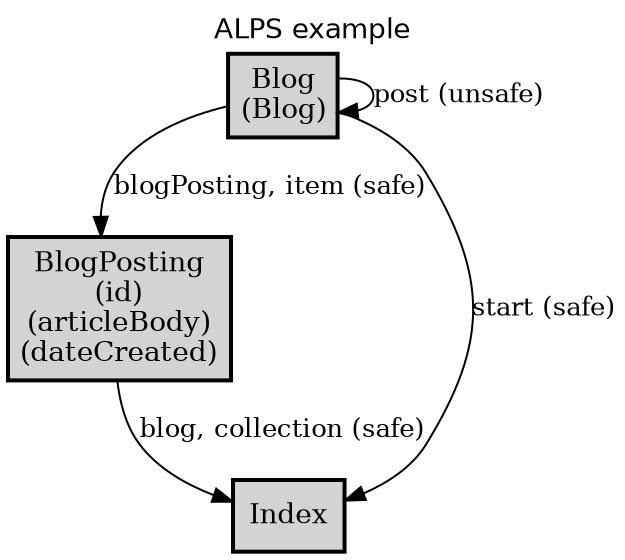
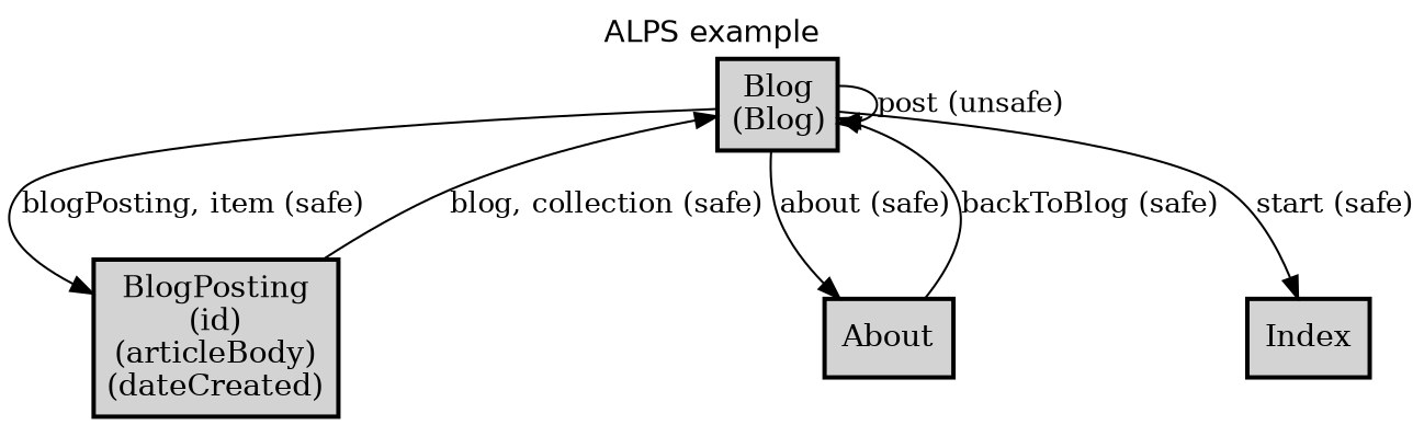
  digraph {
    fontname=Helvetica
    label="ALPS example"
    labelloc=t
    node [fillcolor=lightgray shape=box style="bold,filled"]
    edge [fontsize=13]
    n1 [label=<<table cellspacing="0" cellpadding="5" border="0"><tr><td>Blog<br />(Blog)<br /></td></tr></table>> margin=0.02]
    n2 [label=<<table cellspacing="0" cellpadding="5" border="0"><tr><td>BlogPosting<br />(id)<br />(articleBody)<br />(dateCreated)<br /></td></tr></table>> margin=0.02]
+   n3 [label=About]
    n4 [label=Index]
    n1 -> n1 [label=<post (unsafe)>]
    n1 -> n2 [label=<blogPosting, item (safe)>]
+   n1 -> n3 [label=<about (safe)>]
    n1 -> n4 [label=<start (safe)>]
-   n2 -> n4 [label=<blog, collection (safe)>]
+   n2 -> n1 [label=<blog, collection (safe)>]
+   n3 -> n1 [label=<backToBlog (safe)>]
  }
